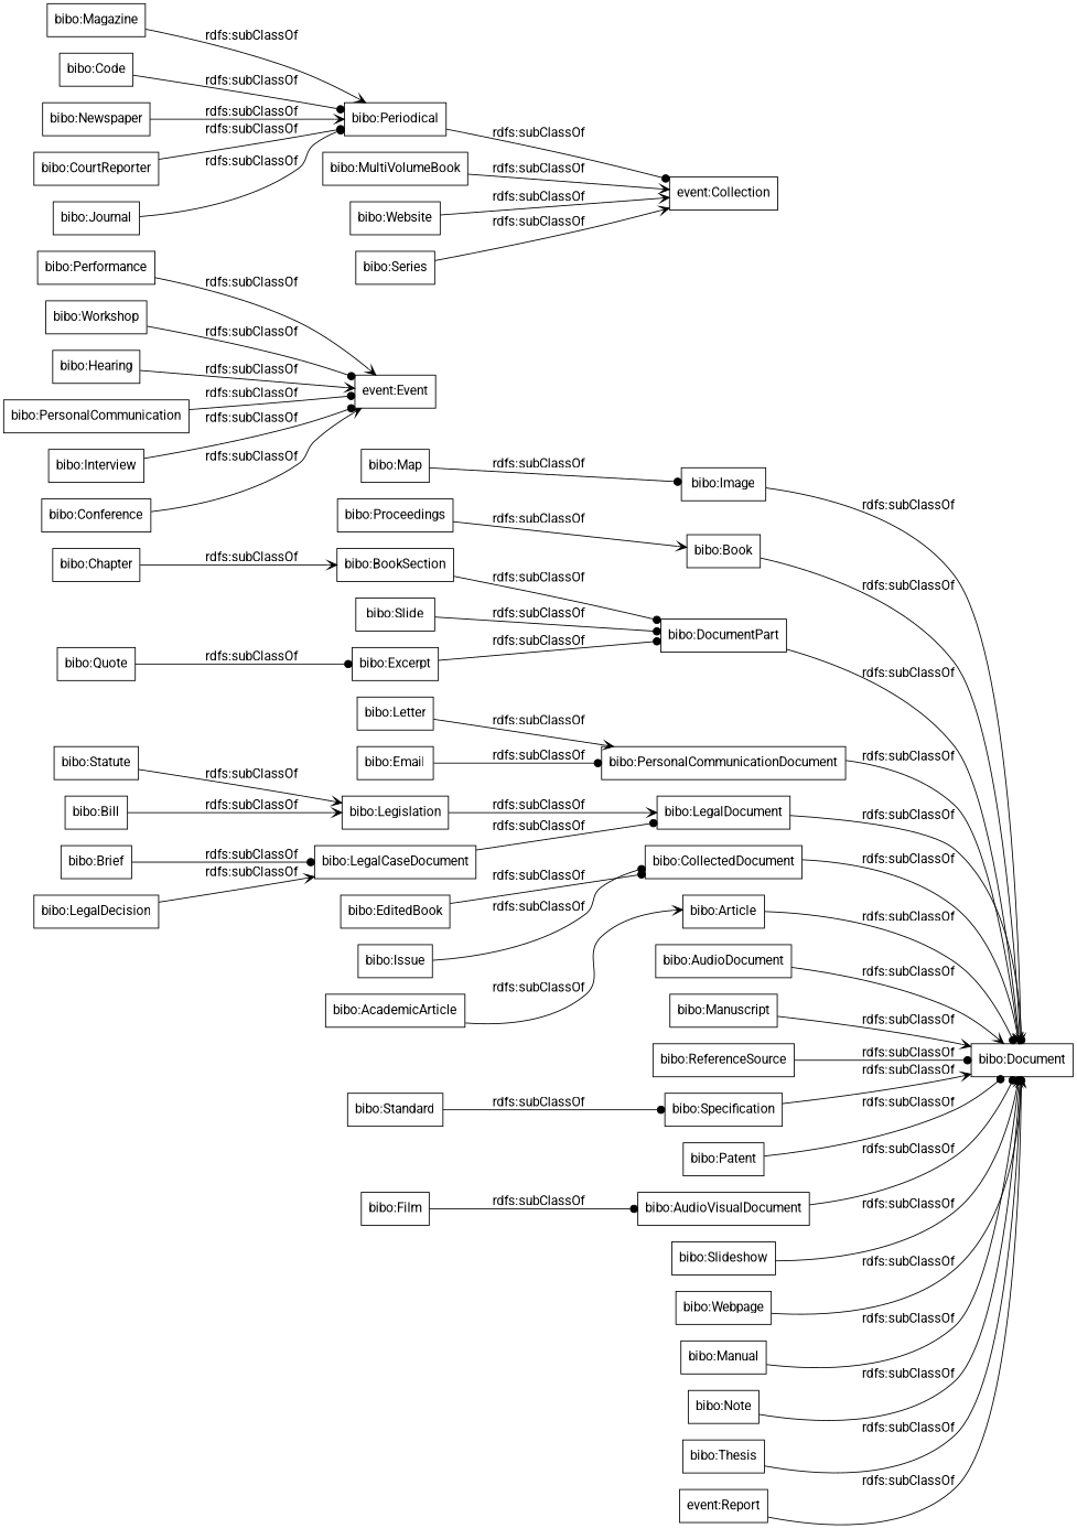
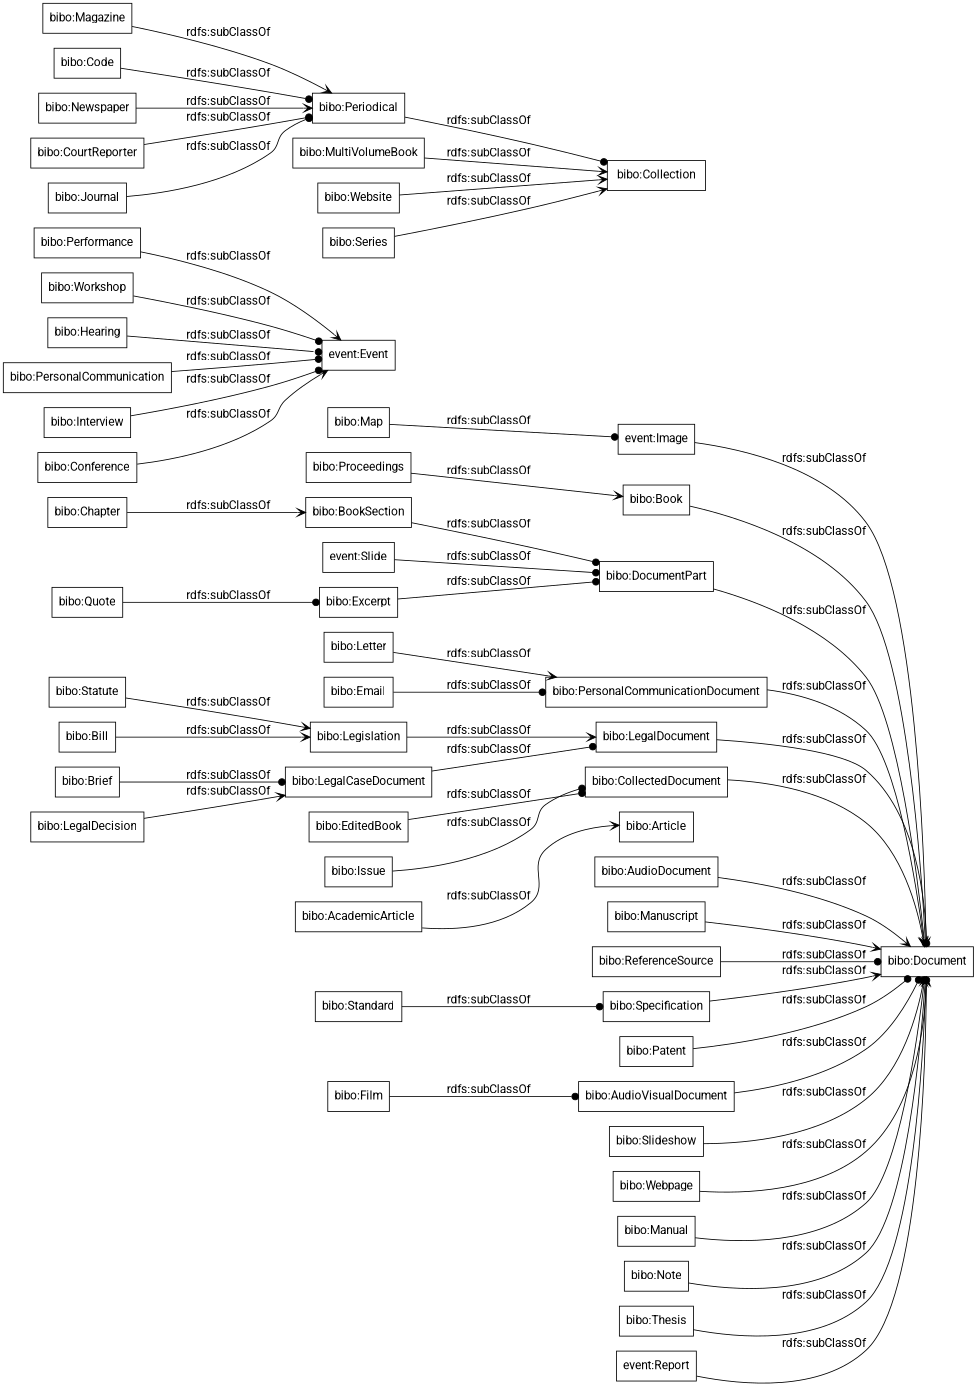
  digraph {
    fontname=Roboto
    rankdir=LR
    node [color=black fontname=Roboto shape=rectangle]
    edge [arrowhead=dot fontname=Roboto]
    "bibo:Map"
-   "bibo:Image"
+   "bibo:Image" [label="event:Image"]
    "bibo:Document"
    "bibo:Book"
    "bibo:Chapter"
    "bibo:BookSection"
    "bibo:DocumentPart"
    "bibo:PersonalCommunicationDocument"
    "bibo:LegalDocument"
    "bibo:Statute"
    "bibo:Legislation"
    "bibo:Performance"
    "event:Event"
    "bibo:Workshop"
    "bibo:CollectedDocument"
    "bibo:AcademicArticle"
    "bibo:Article"
    "bibo:Hearing"
    "bibo:Magazine"
    "bibo:Periodical"
-   "bibo:Collection" [label="event:Collection"]
+   "bibo:Collection"
    "bibo:AudioDocument"
    "bibo:Bill"
    "bibo:Manuscript"
    "bibo:Code"
    "bibo:PersonalCommunication"
    "bibo:Brief"
    "bibo:LegalCaseDocument"
    "bibo:ReferenceSource"
    "bibo:Newspaper"
    "bibo:Specification"
    "bibo:MultiVolumeBook"
    "bibo:Patent"
    "bibo:CourtReporter"
    "bibo:Film"
    "bibo:AudioVisualDocument"
    "bibo:Proceedings"
    "bibo:Website"
    "bibo:Slideshow"
    "bibo:Webpage"
    "bibo:Manual"
    "bibo:Note"
    "bibo:Thesis"
    "bibo:Letter"
    "bibo:EditedBook"
    "bibo:Series"
    "bibo:Journal"
    "bibo:Standard"
    "bibo:LegalDecision"
    "bibo:Interview"
-   "bibo:Slide"
+   "bibo:Slide" [label="event:Slide"]
    n52 [label="event:Report"]
    "bibo:Conference"
    "bibo:Quote"
    "bibo:Excerpt"
    "bibo:Email"
    "bibo:Issue"
    "bibo:Map" -> "bibo:Image" [label="rdfs:subClassOf"]
    "bibo:Image" -> "bibo:Document" [arrowhead=vee label="rdfs:subClassOf"]
    "bibo:Book" -> "bibo:Document" [label="rdfs:subClassOf"]
    "bibo:Chapter" -> "bibo:BookSection" [arrowhead=vee label="rdfs:subClassOf"]
    "bibo:BookSection" -> "bibo:DocumentPart" [label="rdfs:subClassOf"]
    "bibo:DocumentPart" -> "bibo:Document" [arrowhead=vee label="rdfs:subClassOf"]
    "bibo:PersonalCommunicationDocument" -> "bibo:Document" [arrowhead=vee label="rdfs:subClassOf"]
    "bibo:LegalDocument" -> "bibo:Document" [label="rdfs:subClassOf"]
    "bibo:Statute" -> "bibo:Legislation" [arrowhead=vee label="rdfs:subClassOf"]
    "bibo:Legislation" -> "bibo:LegalDocument" [arrowhead=vee label="rdfs:subClassOf"]
    "bibo:Performance" -> "event:Event" [arrowhead=vee label="rdfs:subClassOf"]
    "bibo:Workshop" -> "event:Event" [label="rdfs:subClassOf"]
    "bibo:CollectedDocument" -> "bibo:Document" [arrowhead=vee label="rdfs:subClassOf"]
    "bibo:AcademicArticle" -> "bibo:Article" [arrowhead=vee label="rdfs:subClassOf"]
-   "bibo:Article" -> "bibo:Document" [label="rdfs:subClassOf"]
-   "bibo:Hearing" -> "event:Event" [arrowhead=vee label="rdfs:subClassOf"]
+   "bibo:Hearing" -> "event:Event" [label="rdfs:subClassOf"]
    "bibo:Magazine" -> "bibo:Periodical" [arrowhead=vee label="rdfs:subClassOf"]
    "bibo:Periodical" -> "bibo:Collection" [label="rdfs:subClassOf"]
    "bibo:AudioDocument" -> "bibo:Document" [arrowhead=vee label="rdfs:subClassOf"]
    "bibo:Bill" -> "bibo:Legislation" [arrowhead=vee label="rdfs:subClassOf"]
    "bibo:Manuscript" -> "bibo:Document" [arrowhead=vee label="rdfs:subClassOf"]
    "bibo:Code" -> "bibo:Periodical" [label="rdfs:subClassOf"]
    "bibo:PersonalCommunication" -> "event:Event" [label="rdfs:subClassOf"]
    "bibo:Brief" -> "bibo:LegalCaseDocument" [label="rdfs:subClassOf"]
    "bibo:LegalCaseDocument" -> "bibo:LegalDocument" [label="rdfs:subClassOf"]
    "bibo:ReferenceSource" -> "bibo:Document" [label="rdfs:subClassOf"]
    "bibo:Newspaper" -> "bibo:Periodical" [arrowhead=vee label="rdfs:subClassOf"]
    "bibo:Specification" -> "bibo:Document" [arrowhead=vee label="rdfs:subClassOf"]
    "bibo:MultiVolumeBook" -> "bibo:Collection" [arrowhead=vee label="rdfs:subClassOf"]
    "bibo:Patent" -> "bibo:Document" [label="rdfs:subClassOf"]
    "bibo:CourtReporter" -> "bibo:Periodical" [label="rdfs:subClassOf"]
    "bibo:Film" -> "bibo:AudioVisualDocument" [label="rdfs:subClassOf"]
    "bibo:AudioVisualDocument" -> "bibo:Document" [label="rdfs:subClassOf"]
    "bibo:Proceedings" -> "bibo:Book" [arrowhead=vee label="rdfs:subClassOf"]
    "bibo:Website" -> "bibo:Collection" [arrowhead=vee label="rdfs:subClassOf"]
    "bibo:Slideshow" -> "bibo:Document" [label="rdfs:subClassOf"]
    "bibo:Webpage" -> "bibo:Document" [label="rdfs:subClassOf"]
    "bibo:Manual" -> "bibo:Document" [arrowhead=vee label="rdfs:subClassOf"]
    "bibo:Note" -> "bibo:Document" [label="rdfs:subClassOf"]
    "bibo:Thesis" -> "bibo:Document" [arrowhead=vee label="rdfs:subClassOf"]
    "bibo:Letter" -> "bibo:PersonalCommunicationDocument" [arrowhead=vee label="rdfs:subClassOf"]
    "bibo:EditedBook" -> "bibo:CollectedDocument" [label="rdfs:subClassOf"]
    "bibo:Series" -> "bibo:Collection" [arrowhead=vee label="rdfs:subClassOf"]
    "bibo:Journal" -> "bibo:Periodical" [label="rdfs:subClassOf"]
    "bibo:Standard" -> "bibo:Specification" [label="rdfs:subClassOf"]
    "bibo:LegalDecision" -> "bibo:LegalCaseDocument" [arrowhead=vee label="rdfs:subClassOf"]
    "bibo:Interview" -> "event:Event" [label="rdfs:subClassOf"]
    "bibo:Slide" -> "bibo:DocumentPart" [label="rdfs:subClassOf"]
    n52 -> "bibo:Document" [arrowhead=vee label="rdfs:subClassOf"]
    "bibo:Conference" -> "event:Event" [arrowhead=vee label="rdfs:subClassOf"]
    "bibo:Quote" -> "bibo:Excerpt" [label="rdfs:subClassOf"]
    "bibo:Excerpt" -> "bibo:DocumentPart" [label="rdfs:subClassOf"]
    "bibo:Email" -> "bibo:PersonalCommunicationDocument" [label="rdfs:subClassOf"]
    "bibo:Issue" -> "bibo:CollectedDocument" [label="rdfs:subClassOf"]
  }
